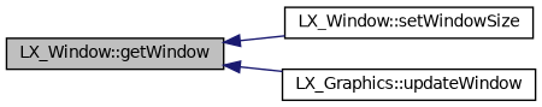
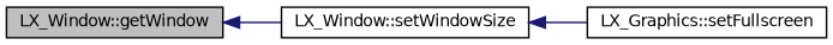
  digraph {
    rankdir=LR
    node [color=black fillcolor=white fontname=Helvetica fontsize=10 shape=record style=filled]
    edge [color=midnightblue dir=back fontname=Helvetica fontsize=10 labelfontname=Helvetica labelfontsize=10 style=solid]
    n1 [fillcolor=grey75 fontcolor=black height=0.2 label="LX_Window::getWindow" width=0.4]
    n2 [height=0.2 label="LX_Window::setWindowSize" width=0.4]
-   n3 [height=0.2 label="LX_Graphics::updateWindow" width=0.4]
+   n4 [height=0.2 label="LX_Graphics::setFullscreen" width=0.4]
    n1 -> n2
-   n1 -> n3
+   n2 -> n4
  }
